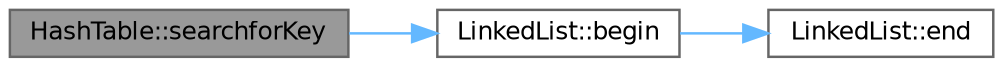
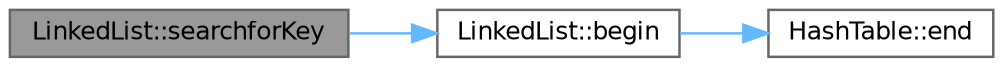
  digraph {
    rankdir=LR
    node [color=grey40 fillcolor=white fontname=Helvetica fontsize=10 shape=box style=filled]
    edge [color=steelblue1 fontname=Helvetica fontsize=10 labelfontname=Helvetica labelfontsize=10 style=solid]
-   n1 [color=gray40 fillcolor=grey60 fontcolor=black height=0.2 label="HashTable::searchforKey" width=0.4]
+   n1 [color=gray40 fillcolor=grey60 fontcolor=black height=0.2 label="LinkedList::searchforKey" width=0.4]
    n2 [height=0.2 label="LinkedList::begin" width=0.4]
-   n3 [height=0.2 label="LinkedList::end" width=0.4]
+   n3 [height=0.2 label="HashTable::end" width=0.4]
    n1 -> n2
    n2 -> n3
  }
